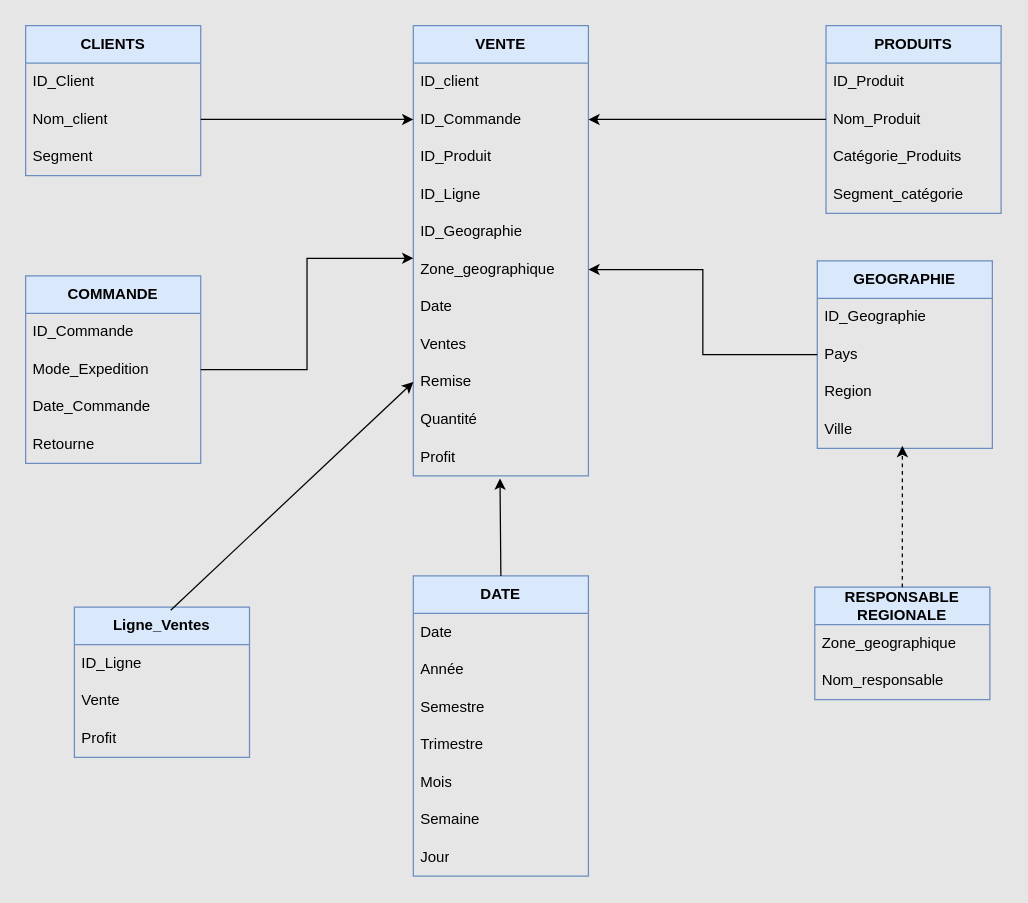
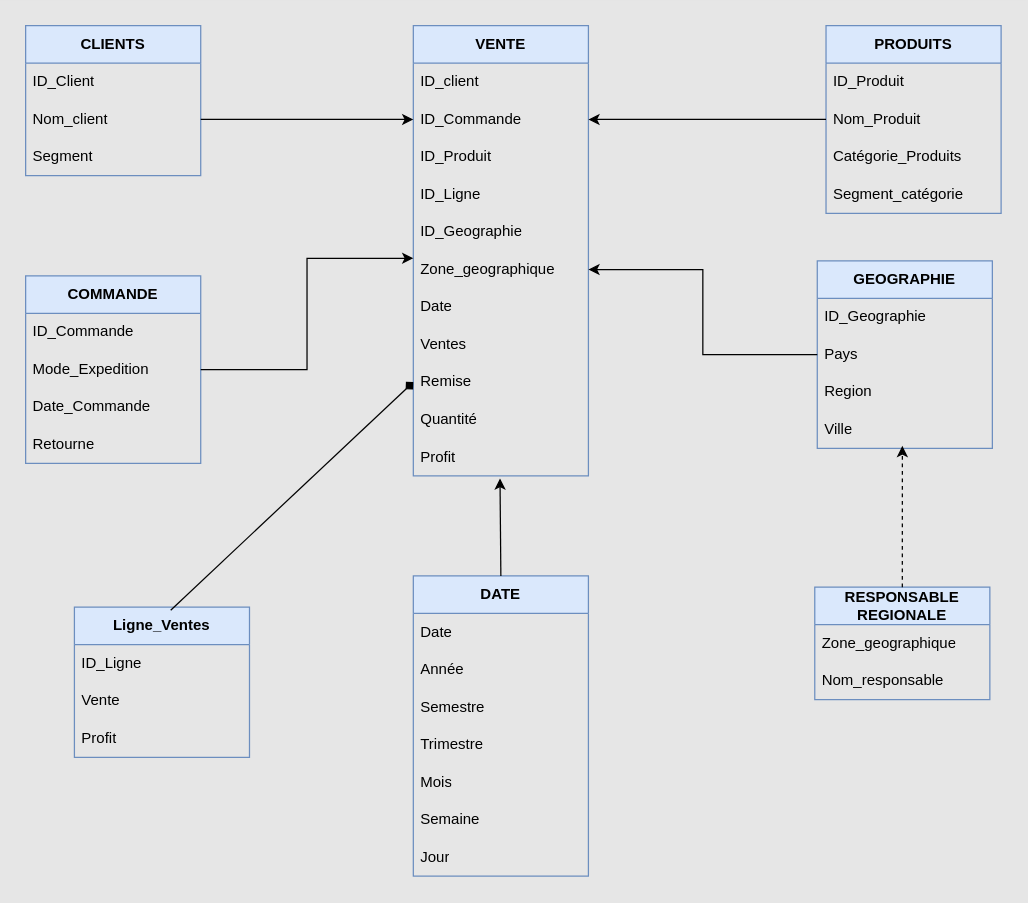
  <mxCell id="0" />
  <mxCell id="1" parent="0" />
  <mxCell id="2" value="VENTE" style="swimlane;fontStyle=1;childLayout=stackLayout;horizontal=1;startSize=30;horizontalStack=0;resizeParent=1;resizeParentMax=0;resizeLast=0;collapsible=1;marginBottom=0;whiteSpace=wrap;html=1;fillColor=#dae8fc;strokeColor=#6c8ebf;" parent="1" vertex="1"><mxGeometry x="330" y="20" width="140" height="360" as="geometry" /></mxCell>
  <mxCell id="3" value="ID_client" style="text;strokeColor=none;fillColor=none;align=left;verticalAlign=middle;spacingLeft=4;spacingRight=4;overflow=hidden;points=[[0,0.5],[1,0.5]];portConstraint=eastwest;rotatable=0;whiteSpace=wrap;html=1;" parent="2" vertex="1"><mxGeometry y="30" width="140" height="30" as="geometry" /></mxCell>
  <mxCell id="4" value="ID_Commande" style="text;strokeColor=none;fillColor=none;align=left;verticalAlign=middle;spacingLeft=4;spacingRight=4;overflow=hidden;points=[[0,0.5],[1,0.5]];portConstraint=eastwest;rotatable=0;whiteSpace=wrap;html=1;" parent="2" vertex="1"><mxGeometry y="60" width="140" height="30" as="geometry" /></mxCell>
  <mxCell id="5" value="ID_Produit" style="text;strokeColor=none;fillColor=none;align=left;verticalAlign=middle;spacingLeft=4;spacingRight=4;overflow=hidden;points=[[0,0.5],[1,0.5]];portConstraint=eastwest;rotatable=0;whiteSpace=wrap;html=1;" parent="2" vertex="1"><mxGeometry y="90" width="140" height="30" as="geometry" /></mxCell>
  <mxCell id="6" value="ID_Ligne" style="text;strokeColor=none;fillColor=none;align=left;verticalAlign=middle;spacingLeft=4;spacingRight=4;overflow=hidden;points=[[0,0.5],[1,0.5]];portConstraint=eastwest;rotatable=0;whiteSpace=wrap;html=1;" parent="2" vertex="1"><mxGeometry y="120" width="140" height="30" as="geometry" /></mxCell>
  <mxCell id="7" value="ID_Geographie" style="text;strokeColor=none;fillColor=none;align=left;verticalAlign=middle;spacingLeft=4;spacingRight=4;overflow=hidden;points=[[0,0.5],[1,0.5]];portConstraint=eastwest;rotatable=0;whiteSpace=wrap;html=1;" parent="2" vertex="1"><mxGeometry y="150" width="140" height="30" as="geometry" /></mxCell>
  <mxCell id="8" value="Zone_geographique" style="text;strokeColor=none;fillColor=none;align=left;verticalAlign=middle;spacingLeft=4;spacingRight=4;overflow=hidden;points=[[0,0.5],[1,0.5]];portConstraint=eastwest;rotatable=0;whiteSpace=wrap;html=1;" parent="2" vertex="1"><mxGeometry y="180" width="140" height="30" as="geometry" /></mxCell>
  <mxCell id="9" value="Date" style="text;strokeColor=none;fillColor=none;align=left;verticalAlign=middle;spacingLeft=4;spacingRight=4;overflow=hidden;points=[[0,0.5],[1,0.5]];portConstraint=eastwest;rotatable=0;whiteSpace=wrap;html=1;" parent="2" vertex="1"><mxGeometry y="210" width="140" height="30" as="geometry" /></mxCell>
  <mxCell id="10" value="Ventes" style="text;strokeColor=none;fillColor=none;align=left;verticalAlign=middle;spacingLeft=4;spacingRight=4;overflow=hidden;points=[[0,0.5],[1,0.5]];portConstraint=eastwest;rotatable=0;whiteSpace=wrap;html=1;" parent="2" vertex="1"><mxGeometry y="240" width="140" height="30" as="geometry" /></mxCell>
  <mxCell id="11" value="Remise" style="text;strokeColor=none;fillColor=none;align=left;verticalAlign=middle;spacingLeft=4;spacingRight=4;overflow=hidden;points=[[0,0.5],[1,0.5]];portConstraint=eastwest;rotatable=0;whiteSpace=wrap;html=1;" parent="2" vertex="1"><mxGeometry y="270" width="140" height="30" as="geometry" /></mxCell>
  <mxCell id="12" value="Quantité" style="text;strokeColor=none;fillColor=none;align=left;verticalAlign=middle;spacingLeft=4;spacingRight=4;overflow=hidden;points=[[0,0.5],[1,0.5]];portConstraint=eastwest;rotatable=0;whiteSpace=wrap;html=1;" parent="2" vertex="1"><mxGeometry y="300" width="140" height="30" as="geometry" /></mxCell>
  <mxCell id="13" value="Profit" style="text;strokeColor=none;fillColor=none;align=left;verticalAlign=middle;spacingLeft=4;spacingRight=4;overflow=hidden;points=[[0,0.5],[1,0.5]];portConstraint=eastwest;rotatable=0;whiteSpace=wrap;html=1;" parent="2" vertex="1"><mxGeometry y="330" width="140" height="30" as="geometry" /></mxCell>
  <mxCell id="14" value="CLIENTS" style="swimlane;fontStyle=1;childLayout=stackLayout;horizontal=1;startSize=30;horizontalStack=0;resizeParent=1;resizeParentMax=0;resizeLast=0;collapsible=1;marginBottom=0;whiteSpace=wrap;html=1;fillColor=#dae8fc;strokeColor=#6c8ebf;" parent="1" vertex="1"><mxGeometry x="20" y="20" width="140" height="120" as="geometry" /></mxCell>
  <mxCell id="15" value="ID_Client" style="text;strokeColor=none;fillColor=none;align=left;verticalAlign=middle;spacingLeft=4;spacingRight=4;overflow=hidden;points=[[0,0.5],[1,0.5]];portConstraint=eastwest;rotatable=0;whiteSpace=wrap;html=1;" parent="14" vertex="1"><mxGeometry y="30" width="140" height="30" as="geometry" /></mxCell>
  <mxCell id="16" value="Nom_client" style="text;strokeColor=none;fillColor=none;align=left;verticalAlign=middle;spacingLeft=4;spacingRight=4;overflow=hidden;points=[[0,0.5],[1,0.5]];portConstraint=eastwest;rotatable=0;whiteSpace=wrap;html=1;" parent="14" vertex="1"><mxGeometry y="60" width="140" height="30" as="geometry" /></mxCell>
  <mxCell id="17" value="Segment" style="text;strokeColor=none;fillColor=none;align=left;verticalAlign=middle;spacingLeft=4;spacingRight=4;overflow=hidden;points=[[0,0.5],[1,0.5]];portConstraint=eastwest;rotatable=0;whiteSpace=wrap;html=1;" parent="14" vertex="1"><mxGeometry y="90" width="140" height="30" as="geometry" /></mxCell>
  <mxCell id="18" value="PRODUITS" style="swimlane;fontStyle=1;childLayout=stackLayout;horizontal=1;startSize=30;horizontalStack=0;resizeParent=1;resizeParentMax=0;resizeLast=0;collapsible=1;marginBottom=0;whiteSpace=wrap;html=1;fillColor=#dae8fc;strokeColor=#6c8ebf;" parent="1" vertex="1"><mxGeometry x="660" y="20" width="140" height="150" as="geometry" /></mxCell>
  <mxCell id="19" value="ID_Produit" style="text;strokeColor=none;fillColor=none;align=left;verticalAlign=middle;spacingLeft=4;spacingRight=4;overflow=hidden;points=[[0,0.5],[1,0.5]];portConstraint=eastwest;rotatable=0;whiteSpace=wrap;html=1;" parent="18" vertex="1"><mxGeometry y="30" width="140" height="30" as="geometry" /></mxCell>
  <mxCell id="20" value="Nom_Produit" style="text;strokeColor=none;fillColor=none;align=left;verticalAlign=middle;spacingLeft=4;spacingRight=4;overflow=hidden;points=[[0,0.5],[1,0.5]];portConstraint=eastwest;rotatable=0;whiteSpace=wrap;html=1;" parent="18" vertex="1"><mxGeometry y="60" width="140" height="30" as="geometry" /></mxCell>
  <mxCell id="21" value="Catégorie_Produits" style="text;strokeColor=none;fillColor=none;align=left;verticalAlign=middle;spacingLeft=4;spacingRight=4;overflow=hidden;points=[[0,0.5],[1,0.5]];portConstraint=eastwest;rotatable=0;whiteSpace=wrap;html=1;" parent="18" vertex="1"><mxGeometry y="90" width="140" height="30" as="geometry" /></mxCell>
  <mxCell id="22" value="Segment_catégorie" style="text;strokeColor=none;fillColor=none;align=left;verticalAlign=middle;spacingLeft=4;spacingRight=4;overflow=hidden;points=[[0,0.5],[1,0.5]];portConstraint=eastwest;rotatable=0;whiteSpace=wrap;html=1;" parent="18" vertex="1"><mxGeometry y="120" width="140" height="30" as="geometry" /></mxCell>
  <mxCell id="23" value="COMMANDE" style="swimlane;fontStyle=1;childLayout=stackLayout;horizontal=1;startSize=30;horizontalStack=0;resizeParent=1;resizeParentMax=0;resizeLast=0;collapsible=1;marginBottom=0;whiteSpace=wrap;html=1;fillColor=#dae8fc;strokeColor=#6c8ebf;" parent="1" vertex="1"><mxGeometry x="20" y="220" width="140" height="150" as="geometry" /></mxCell>
  <mxCell id="24" value="ID_Commande" style="text;strokeColor=none;fillColor=none;align=left;verticalAlign=middle;spacingLeft=4;spacingRight=4;overflow=hidden;points=[[0,0.5],[1,0.5]];portConstraint=eastwest;rotatable=0;whiteSpace=wrap;html=1;" parent="23" vertex="1"><mxGeometry y="30" width="140" height="30" as="geometry" /></mxCell>
  <mxCell id="25" value="Mode_Expedition" style="text;strokeColor=none;fillColor=none;align=left;verticalAlign=middle;spacingLeft=4;spacingRight=4;overflow=hidden;points=[[0,0.5],[1,0.5]];portConstraint=eastwest;rotatable=0;whiteSpace=wrap;html=1;" parent="23" vertex="1"><mxGeometry y="60" width="140" height="30" as="geometry" /></mxCell>
  <mxCell id="26" value="Date_Commande" style="text;strokeColor=none;fillColor=none;align=left;verticalAlign=middle;spacingLeft=4;spacingRight=4;overflow=hidden;points=[[0,0.5],[1,0.5]];portConstraint=eastwest;rotatable=0;whiteSpace=wrap;html=1;" parent="23" vertex="1"><mxGeometry y="90" width="140" height="30" as="geometry" /></mxCell>
  <mxCell id="27" value="Retourne" style="text;strokeColor=none;fillColor=none;align=left;verticalAlign=middle;spacingLeft=4;spacingRight=4;overflow=hidden;points=[[0,0.5],[1,0.5]];portConstraint=eastwest;rotatable=0;whiteSpace=wrap;html=1;" parent="23" vertex="1"><mxGeometry y="120" width="140" height="30" as="geometry" /></mxCell>
  <mxCell id="28" value="GEOGRAPHIE" style="swimlane;fontStyle=1;childLayout=stackLayout;horizontal=1;startSize=30;horizontalStack=0;resizeParent=1;resizeParentMax=0;resizeLast=0;collapsible=1;marginBottom=0;whiteSpace=wrap;html=1;fillColor=#dae8fc;strokeColor=#6c8ebf;" parent="1" vertex="1"><mxGeometry x="653" y="208" width="140" height="150" as="geometry" /></mxCell>
  <mxCell id="29" value="ID_Geographie" style="text;strokeColor=none;fillColor=none;align=left;verticalAlign=middle;spacingLeft=4;spacingRight=4;overflow=hidden;points=[[0,0.5],[1,0.5]];portConstraint=eastwest;rotatable=0;whiteSpace=wrap;html=1;" parent="28" vertex="1"><mxGeometry y="30" width="140" height="30" as="geometry" /></mxCell>
  <mxCell id="30" value="Pays" style="text;strokeColor=none;fillColor=none;align=left;verticalAlign=middle;spacingLeft=4;spacingRight=4;overflow=hidden;points=[[0,0.5],[1,0.5]];portConstraint=eastwest;rotatable=0;whiteSpace=wrap;html=1;" parent="28" vertex="1"><mxGeometry y="60" width="140" height="30" as="geometry" /></mxCell>
  <mxCell id="31" value="Region" style="text;strokeColor=none;fillColor=none;align=left;verticalAlign=middle;spacingLeft=4;spacingRight=4;overflow=hidden;points=[[0,0.5],[1,0.5]];portConstraint=eastwest;rotatable=0;whiteSpace=wrap;html=1;" parent="28" vertex="1"><mxGeometry y="90" width="140" height="30" as="geometry" /></mxCell>
  <mxCell id="32" value="Ville" style="text;strokeColor=none;fillColor=none;align=left;verticalAlign=middle;spacingLeft=4;spacingRight=4;overflow=hidden;points=[[0,0.5],[1,0.5]];portConstraint=eastwest;rotatable=0;whiteSpace=wrap;html=1;" parent="28" vertex="1"><mxGeometry y="120" width="140" height="30" as="geometry" /></mxCell>
  <mxCell id="33" value="RESPONSABLE REGIONALE" style="swimlane;fontStyle=1;childLayout=stackLayout;horizontal=1;startSize=30;horizontalStack=0;resizeParent=1;resizeParentMax=0;resizeLast=0;collapsible=1;marginBottom=0;whiteSpace=wrap;html=1;fillColor=#dae8fc;strokeColor=#6c8ebf;" parent="1" vertex="1"><mxGeometry x="651" y="469" width="140" height="90" as="geometry" /></mxCell>
  <mxCell id="34" value="Zone_geographique" style="text;strokeColor=none;fillColor=none;align=left;verticalAlign=middle;spacingLeft=4;spacingRight=4;overflow=hidden;points=[[0,0.5],[1,0.5]];portConstraint=eastwest;rotatable=0;whiteSpace=wrap;html=1;" parent="33" vertex="1"><mxGeometry y="30" width="140" height="30" as="geometry" /></mxCell>
  <mxCell id="35" value="Nom_responsable" style="text;strokeColor=none;fillColor=none;align=left;verticalAlign=middle;spacingLeft=4;spacingRight=4;overflow=hidden;points=[[0,0.5],[1,0.5]];portConstraint=eastwest;rotatable=0;whiteSpace=wrap;html=1;" parent="33" vertex="1"><mxGeometry y="60" width="140" height="30" as="geometry" /></mxCell>
  <mxCell id="36" value="DATE" style="swimlane;fontStyle=1;childLayout=stackLayout;horizontal=1;startSize=30;horizontalStack=0;resizeParent=1;resizeParentMax=0;resizeLast=0;collapsible=1;marginBottom=0;whiteSpace=wrap;html=1;fillColor=#dae8fc;strokeColor=#6c8ebf;" parent="1" vertex="1"><mxGeometry x="330" y="460" width="140" height="240" as="geometry" /></mxCell>
  <mxCell id="37" value="Date" style="text;strokeColor=none;fillColor=none;align=left;verticalAlign=middle;spacingLeft=4;spacingRight=4;overflow=hidden;points=[[0,0.5],[1,0.5]];portConstraint=eastwest;rotatable=0;whiteSpace=wrap;html=1;" parent="36" vertex="1"><mxGeometry y="30" width="140" height="30" as="geometry" /></mxCell>
  <mxCell id="38" value="Année&amp;nbsp;" style="text;strokeColor=none;fillColor=none;align=left;verticalAlign=middle;spacingLeft=4;spacingRight=4;overflow=hidden;points=[[0,0.5],[1,0.5]];portConstraint=eastwest;rotatable=0;whiteSpace=wrap;html=1;" parent="36" vertex="1"><mxGeometry y="60" width="140" height="30" as="geometry" /></mxCell>
  <mxCell id="39" value="Semestre" style="text;strokeColor=none;fillColor=none;align=left;verticalAlign=middle;spacingLeft=4;spacingRight=4;overflow=hidden;points=[[0,0.5],[1,0.5]];portConstraint=eastwest;rotatable=0;whiteSpace=wrap;html=1;" parent="36" vertex="1"><mxGeometry y="90" width="140" height="30" as="geometry" /></mxCell>
  <mxCell id="40" value="Trimestre" style="text;strokeColor=none;fillColor=none;align=left;verticalAlign=middle;spacingLeft=4;spacingRight=4;overflow=hidden;points=[[0,0.5],[1,0.5]];portConstraint=eastwest;rotatable=0;whiteSpace=wrap;html=1;" parent="36" vertex="1"><mxGeometry y="120" width="140" height="30" as="geometry" /></mxCell>
  <mxCell id="41" value="Mois" style="text;strokeColor=none;fillColor=none;align=left;verticalAlign=middle;spacingLeft=4;spacingRight=4;overflow=hidden;points=[[0,0.5],[1,0.5]];portConstraint=eastwest;rotatable=0;whiteSpace=wrap;html=1;" parent="36" vertex="1"><mxGeometry y="150" width="140" height="30" as="geometry" /></mxCell>
  <mxCell id="42" value="Semaine" style="text;strokeColor=none;fillColor=none;align=left;verticalAlign=middle;spacingLeft=4;spacingRight=4;overflow=hidden;points=[[0,0.5],[1,0.5]];portConstraint=eastwest;rotatable=0;whiteSpace=wrap;html=1;" parent="36" vertex="1"><mxGeometry y="180" width="140" height="30" as="geometry" /></mxCell>
  <mxCell id="43" value="Jour" style="text;strokeColor=none;fillColor=none;align=left;verticalAlign=middle;spacingLeft=4;spacingRight=4;overflow=hidden;points=[[0,0.5],[1,0.5]];portConstraint=eastwest;rotatable=0;whiteSpace=wrap;html=1;" parent="36" vertex="1"><mxGeometry y="210" width="140" height="30" as="geometry" /></mxCell>
  <mxCell id="44" style="edgeStyle=orthogonalEdgeStyle;rounded=0;orthogonalLoop=1;jettySize=auto;html=1;exitX=1;exitY=0.5;exitDx=0;exitDy=0;entryX=0;entryY=0.5;entryDx=0;entryDy=0;" parent="1" source="16" target="4" edge="1"><mxGeometry relative="1" as="geometry" /></mxCell>
  <mxCell id="45" style="edgeStyle=orthogonalEdgeStyle;rounded=0;orthogonalLoop=1;jettySize=auto;html=1;exitX=1;exitY=0.5;exitDx=0;exitDy=0;entryX=0;entryY=0.2;entryDx=0;entryDy=0;entryPerimeter=0;" parent="1" source="25" target="8" edge="1"><mxGeometry relative="1" as="geometry" /></mxCell>
  <mxCell id="46" style="edgeStyle=orthogonalEdgeStyle;rounded=0;orthogonalLoop=1;jettySize=auto;html=1;exitX=0;exitY=0.5;exitDx=0;exitDy=0;entryX=1;entryY=0.5;entryDx=0;entryDy=0;" parent="1" source="20" target="4" edge="1"><mxGeometry relative="1" as="geometry" /></mxCell>
  <mxCell id="47" style="edgeStyle=orthogonalEdgeStyle;rounded=0;orthogonalLoop=1;jettySize=auto;html=1;exitX=0;exitY=0.5;exitDx=0;exitDy=0;entryX=1;entryY=0.5;entryDx=0;entryDy=0;" parent="1" source="30" target="8" edge="1"><mxGeometry relative="1" as="geometry" /></mxCell>
  <mxCell id="48" value="" style="endArrow=classic;html=1;rounded=0;entryX=0.495;entryY=1.067;entryDx=0;entryDy=0;entryPerimeter=0;exitX=0.5;exitY=0;exitDx=0;exitDy=0;" parent="1" source="36" target="13" edge="1"><mxGeometry width="50" height="50" relative="1" as="geometry"><mxPoint x="375" y="460" as="sourcePoint" /><mxPoint x="425" y="410" as="targetPoint" /></mxGeometry></mxCell>
  <mxCell id="49" value="Ligne_Ventes" style="swimlane;fontStyle=1;childLayout=stackLayout;horizontal=1;startSize=30;horizontalStack=0;resizeParent=1;resizeParentMax=0;resizeLast=0;collapsible=1;marginBottom=0;whiteSpace=wrap;html=1;fillColor=#dae8fc;strokeColor=#6c8ebf;" parent="1" vertex="1"><mxGeometry x="59" y="485" width="140" height="120" as="geometry" /></mxCell>
  <mxCell id="50" value="ID_Ligne" style="text;strokeColor=none;fillColor=none;align=left;verticalAlign=middle;spacingLeft=4;spacingRight=4;overflow=hidden;points=[[0,0.5],[1,0.5]];portConstraint=eastwest;rotatable=0;whiteSpace=wrap;html=1;" parent="49" vertex="1"><mxGeometry y="30" width="140" height="30" as="geometry" /></mxCell>
  <mxCell id="51" value="Vente" style="text;strokeColor=none;fillColor=none;align=left;verticalAlign=middle;spacingLeft=4;spacingRight=4;overflow=hidden;points=[[0,0.5],[1,0.5]];portConstraint=eastwest;rotatable=0;whiteSpace=wrap;html=1;" parent="49" vertex="1"><mxGeometry y="60" width="140" height="30" as="geometry" /></mxCell>
  <mxCell id="52" value="Profit" style="text;strokeColor=none;fillColor=none;align=left;verticalAlign=middle;spacingLeft=4;spacingRight=4;overflow=hidden;points=[[0,0.5],[1,0.5]];portConstraint=eastwest;rotatable=0;whiteSpace=wrap;html=1;" parent="49" vertex="1"><mxGeometry y="90" width="140" height="30" as="geometry" /></mxCell>
- <mxCell id="53" value="" style="endArrow=classic;html=1;rounded=0;exitX=0.55;exitY=0.02;exitDx=0;exitDy=0;exitPerimeter=0;entryX=0;entryY=0.5;entryDx=0;entryDy=0;" parent="1" source="49" target="11" edge="1"><mxGeometry width="50" height="50" relative="1" as="geometry"><mxPoint x="206" y="388" as="sourcePoint" /><mxPoint x="256" y="338" as="targetPoint" /></mxGeometry></mxCell>
+ <mxCell id="53" value="" style="endArrow=diamond;html=1;rounded=0;exitX=0.55;exitY=0.02;exitDx=0;exitDy=0;exitPerimeter=0;entryX=0;entryY=0.5;entryDx=0;entryDy=0;" parent="1" source="49" target="11" edge="1"><mxGeometry width="50" height="50" relative="1" as="geometry"><mxPoint x="206" y="388" as="sourcePoint" /><mxPoint x="256" y="338" as="targetPoint" /></mxGeometry></mxCell>
  <mxCell id="54" value="" style="endArrow=classic;html=1;rounded=0;exitX=0.5;exitY=0;exitDx=0;exitDy=0;entryX=0.486;entryY=0.933;entryDx=0;entryDy=0;entryPerimeter=0;dashed=1;" parent="1" source="33" target="32" edge="1"><mxGeometry width="50" height="50" relative="1" as="geometry"><mxPoint x="546" y="424" as="sourcePoint" /><mxPoint x="596" y="374" as="targetPoint" /></mxGeometry></mxCell>
